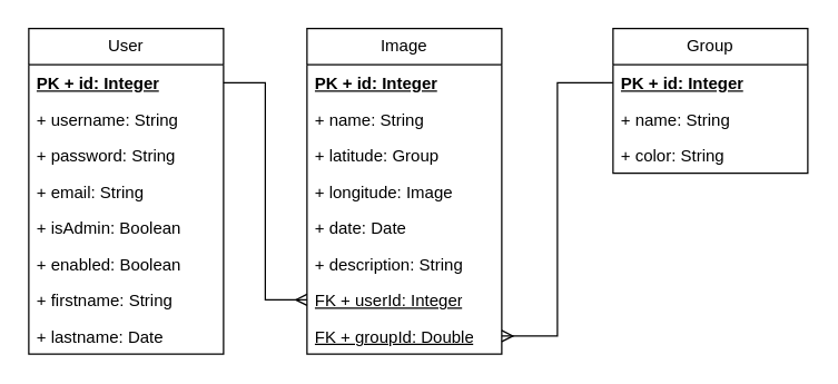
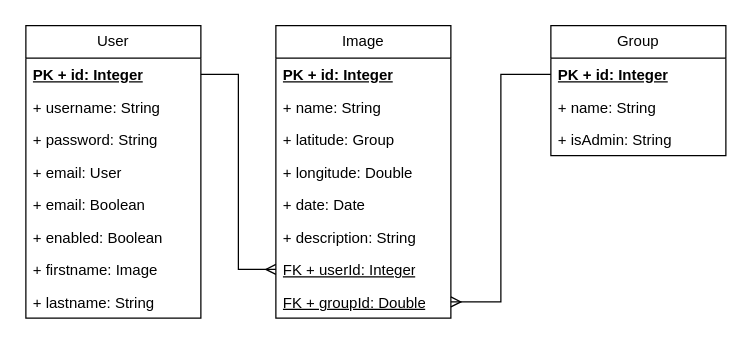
  <mxCell id="0" />
  <mxCell id="1" parent="0" />
  <mxCell id="2" value="Image" style="swimlane;fontStyle=0;childLayout=stackLayout;horizontal=1;startSize=26;fillColor=none;horizontalStack=0;resizeParent=1;resizeParentMax=0;resizeLast=0;collapsible=1;marginBottom=0;whiteSpace=wrap;html=1;" parent="1" vertex="1"><mxGeometry x="220" y="20" width="140" height="234" as="geometry" /></mxCell>
  <mxCell id="3" value="PK + id: Integer" style="text;strokeColor=none;fillColor=none;align=left;verticalAlign=top;spacingLeft=4;spacingRight=4;overflow=hidden;rotatable=0;points=[[0,0.5],[1,0.5]];portConstraint=eastwest;whiteSpace=wrap;html=1;fontStyle=5" parent="2" vertex="1"><mxGeometry y="26" width="140" height="26" as="geometry" /></mxCell>
  <mxCell id="4" value="+ name: String" style="text;strokeColor=none;fillColor=none;align=left;verticalAlign=top;spacingLeft=4;spacingRight=4;overflow=hidden;rotatable=0;points=[[0,0.5],[1,0.5]];portConstraint=eastwest;whiteSpace=wrap;html=1;" parent="2" vertex="1"><mxGeometry y="52" width="140" height="26" as="geometry" /></mxCell>
  <mxCell id="5" value="+ latitude: Group" style="text;strokeColor=none;fillColor=none;align=left;verticalAlign=top;spacingLeft=4;spacingRight=4;overflow=hidden;rotatable=0;points=[[0,0.5],[1,0.5]];portConstraint=eastwest;whiteSpace=wrap;html=1;" parent="2" vertex="1"><mxGeometry y="78" width="140" height="26" as="geometry" /></mxCell>
- <mxCell id="6" value="+ longitude: Image" style="text;strokeColor=none;fillColor=none;align=left;verticalAlign=top;spacingLeft=4;spacingRight=4;overflow=hidden;rotatable=0;points=[[0,0.5],[1,0.5]];portConstraint=eastwest;whiteSpace=wrap;html=1;" parent="2" vertex="1"><mxGeometry y="104" width="140" height="26" as="geometry" /></mxCell>
+ <mxCell id="6" value="+ longitude: Double" style="text;strokeColor=none;fillColor=none;align=left;verticalAlign=top;spacingLeft=4;spacingRight=4;overflow=hidden;rotatable=0;points=[[0,0.5],[1,0.5]];portConstraint=eastwest;whiteSpace=wrap;html=1;" parent="2" vertex="1"><mxGeometry y="104" width="140" height="26" as="geometry" /></mxCell>
  <mxCell id="7" value="+ date: Date" style="text;strokeColor=none;fillColor=none;align=left;verticalAlign=top;spacingLeft=4;spacingRight=4;overflow=hidden;rotatable=0;points=[[0,0.5],[1,0.5]];portConstraint=eastwest;whiteSpace=wrap;html=1;" vertex="1" parent="2"><mxGeometry y="130" width="140" height="26" as="geometry" /></mxCell>
  <mxCell id="8" value="+ description: String" style="text;strokeColor=none;fillColor=none;align=left;verticalAlign=top;spacingLeft=4;spacingRight=4;overflow=hidden;rotatable=0;points=[[0,0.5],[1,0.5]];portConstraint=eastwest;whiteSpace=wrap;html=1;" parent="2" vertex="1"><mxGeometry y="156" width="140" height="26" as="geometry" /></mxCell>
  <mxCell id="9" value="FK + userId: Integer" style="text;strokeColor=none;fillColor=none;align=left;verticalAlign=top;spacingLeft=4;spacingRight=4;overflow=hidden;rotatable=0;points=[[0,0.5],[1,0.5]];portConstraint=eastwest;whiteSpace=wrap;html=1;fontStyle=4" parent="2" vertex="1"><mxGeometry y="182" width="140" height="26" as="geometry" /></mxCell>
  <mxCell id="10" value="FK + groupId: Double" style="text;strokeColor=none;fillColor=none;align=left;verticalAlign=top;spacingLeft=4;spacingRight=4;overflow=hidden;rotatable=0;points=[[0,0.5],[1,0.5]];portConstraint=eastwest;whiteSpace=wrap;html=1;fontStyle=4" parent="2" vertex="1"><mxGeometry y="208" width="140" height="26" as="geometry" /></mxCell>
  <mxCell id="11" value="User" style="swimlane;fontStyle=0;childLayout=stackLayout;horizontal=1;startSize=26;fillColor=none;horizontalStack=0;resizeParent=1;resizeParentMax=0;resizeLast=0;collapsible=1;marginBottom=0;whiteSpace=wrap;html=1;" parent="1" vertex="1"><mxGeometry x="20" y="20" width="140" height="234" as="geometry" /></mxCell>
  <mxCell id="12" value="PK + id: Integer" style="text;strokeColor=none;fillColor=none;align=left;verticalAlign=top;spacingLeft=4;spacingRight=4;overflow=hidden;rotatable=0;points=[[0,0.5],[1,0.5]];portConstraint=eastwest;whiteSpace=wrap;html=1;fontStyle=5" parent="11" vertex="1"><mxGeometry y="26" width="140" height="26" as="geometry" /></mxCell>
  <mxCell id="13" value="+ username: String&amp;nbsp;" style="text;strokeColor=none;fillColor=none;align=left;verticalAlign=top;spacingLeft=4;spacingRight=4;overflow=hidden;rotatable=0;points=[[0,0.5],[1,0.5]];portConstraint=eastwest;whiteSpace=wrap;html=1;" parent="11" vertex="1"><mxGeometry y="52" width="140" height="26" as="geometry" /></mxCell>
  <mxCell id="14" value="+ password: String" style="text;strokeColor=none;fillColor=none;align=left;verticalAlign=top;spacingLeft=4;spacingRight=4;overflow=hidden;rotatable=0;points=[[0,0.5],[1,0.5]];portConstraint=eastwest;whiteSpace=wrap;html=1;" parent="11" vertex="1"><mxGeometry y="78" width="140" height="26" as="geometry" /></mxCell>
- <mxCell id="15" value="+ email: String" style="text;strokeColor=none;fillColor=none;align=left;verticalAlign=top;spacingLeft=4;spacingRight=4;overflow=hidden;rotatable=0;points=[[0,0.5],[1,0.5]];portConstraint=eastwest;whiteSpace=wrap;html=1;" parent="11" vertex="1"><mxGeometry y="104" width="140" height="26" as="geometry" /></mxCell>
- <mxCell id="16" value="+ isAdmin: Boolean" style="text;strokeColor=none;fillColor=none;align=left;verticalAlign=top;spacingLeft=4;spacingRight=4;overflow=hidden;rotatable=0;points=[[0,0.5],[1,0.5]];portConstraint=eastwest;whiteSpace=wrap;html=1;" parent="11" vertex="1"><mxGeometry y="130" width="140" height="26" as="geometry" /></mxCell>
+ <mxCell id="15" value="+ email: User" style="text;strokeColor=none;fillColor=none;align=left;verticalAlign=top;spacingLeft=4;spacingRight=4;overflow=hidden;rotatable=0;points=[[0,0.5],[1,0.5]];portConstraint=eastwest;whiteSpace=wrap;html=1;" parent="11" vertex="1"><mxGeometry y="104" width="140" height="26" as="geometry" /></mxCell>
+ <mxCell id="16" value="+ email: Boolean" style="text;strokeColor=none;fillColor=none;align=left;verticalAlign=top;spacingLeft=4;spacingRight=4;overflow=hidden;rotatable=0;points=[[0,0.5],[1,0.5]];portConstraint=eastwest;whiteSpace=wrap;html=1;" parent="11" vertex="1"><mxGeometry y="130" width="140" height="26" as="geometry" /></mxCell>
  <mxCell id="17" value="+ enabled: Boolean" style="text;strokeColor=none;fillColor=none;align=left;verticalAlign=top;spacingLeft=4;spacingRight=4;overflow=hidden;rotatable=0;points=[[0,0.5],[1,0.5]];portConstraint=eastwest;whiteSpace=wrap;html=1;" parent="11" vertex="1"><mxGeometry y="156" width="140" height="26" as="geometry" /></mxCell>
- <mxCell id="18" value="+ firstname: String" style="text;strokeColor=none;fillColor=none;align=left;verticalAlign=top;spacingLeft=4;spacingRight=4;overflow=hidden;rotatable=0;points=[[0,0.5],[1,0.5]];portConstraint=eastwest;whiteSpace=wrap;html=1;" parent="11" vertex="1"><mxGeometry y="182" width="140" height="26" as="geometry" /></mxCell>
- <mxCell id="19" value="+ lastname: Date" style="text;strokeColor=none;fillColor=none;align=left;verticalAlign=top;spacingLeft=4;spacingRight=4;overflow=hidden;rotatable=0;points=[[0,0.5],[1,0.5]];portConstraint=eastwest;whiteSpace=wrap;html=1;" parent="11" vertex="1"><mxGeometry y="208" width="140" height="26" as="geometry" /></mxCell>
+ <mxCell id="18" value="+ firstname: Image" style="text;strokeColor=none;fillColor=none;align=left;verticalAlign=top;spacingLeft=4;spacingRight=4;overflow=hidden;rotatable=0;points=[[0,0.5],[1,0.5]];portConstraint=eastwest;whiteSpace=wrap;html=1;" parent="11" vertex="1"><mxGeometry y="182" width="140" height="26" as="geometry" /></mxCell>
+ <mxCell id="19" value="+ lastname: String" style="text;strokeColor=none;fillColor=none;align=left;verticalAlign=top;spacingLeft=4;spacingRight=4;overflow=hidden;rotatable=0;points=[[0,0.5],[1,0.5]];portConstraint=eastwest;whiteSpace=wrap;html=1;" parent="11" vertex="1"><mxGeometry y="208" width="140" height="26" as="geometry" /></mxCell>
  <mxCell id="20" value="Group" style="swimlane;fontStyle=0;childLayout=stackLayout;horizontal=1;startSize=26;fillColor=none;horizontalStack=0;resizeParent=1;resizeParentMax=0;resizeLast=0;collapsible=1;marginBottom=0;whiteSpace=wrap;html=1;" parent="1" vertex="1"><mxGeometry x="440" y="20" width="140" height="104" as="geometry" /></mxCell>
  <mxCell id="21" value="PK + id: Integer" style="text;strokeColor=none;fillColor=none;align=left;verticalAlign=top;spacingLeft=4;spacingRight=4;overflow=hidden;rotatable=0;points=[[0,0.5],[1,0.5]];portConstraint=eastwest;whiteSpace=wrap;html=1;fontStyle=5" parent="20" vertex="1"><mxGeometry y="26" width="140" height="26" as="geometry" /></mxCell>
  <mxCell id="22" value="+ name: String" style="text;strokeColor=none;fillColor=none;align=left;verticalAlign=top;spacingLeft=4;spacingRight=4;overflow=hidden;rotatable=0;points=[[0,0.5],[1,0.5]];portConstraint=eastwest;whiteSpace=wrap;html=1;" parent="20" vertex="1"><mxGeometry y="52" width="140" height="26" as="geometry" /></mxCell>
- <mxCell id="23" value="+ color: String" style="text;strokeColor=none;fillColor=none;align=left;verticalAlign=top;spacingLeft=4;spacingRight=4;overflow=hidden;rotatable=0;points=[[0,0.5],[1,0.5]];portConstraint=eastwest;whiteSpace=wrap;html=1;" parent="20" vertex="1"><mxGeometry y="78" width="140" height="26" as="geometry" /></mxCell>
+ <mxCell id="23" value="+ isAdmin: String" style="text;strokeColor=none;fillColor=none;align=left;verticalAlign=top;spacingLeft=4;spacingRight=4;overflow=hidden;rotatable=0;points=[[0,0.5],[1,0.5]];portConstraint=eastwest;whiteSpace=wrap;html=1;" parent="20" vertex="1"><mxGeometry y="78" width="140" height="26" as="geometry" /></mxCell>
  <mxCell id="24" style="edgeStyle=orthogonalEdgeStyle;rounded=0;orthogonalLoop=1;jettySize=auto;html=1;endArrow=ERmany;endFill=0;" parent="1" source="12" target="9" edge="1"><mxGeometry relative="1" as="geometry" /></mxCell>
  <mxCell id="25" style="edgeStyle=orthogonalEdgeStyle;rounded=0;orthogonalLoop=1;jettySize=auto;html=1;entryX=1;entryY=0.5;entryDx=0;entryDy=0;endArrow=ERmany;endFill=0;" parent="1" source="21" target="10" edge="1"><mxGeometry relative="1" as="geometry" /></mxCell>
